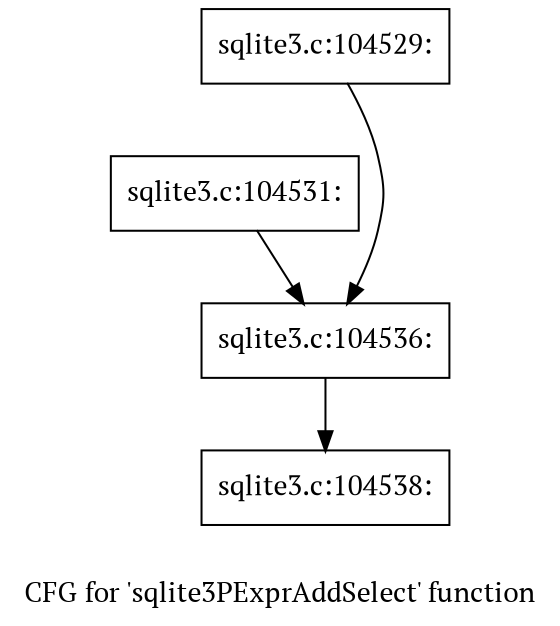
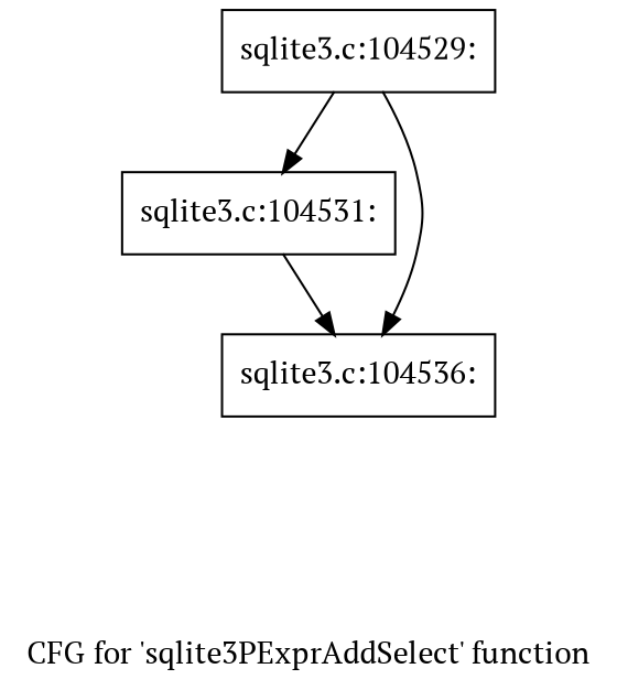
  digraph {
    fontname="PT Serif"
    label="CFG for 'sqlite3PExprAddSelect' function"
    node [fontname="PT Serif" shape=record]
    edge [fontname="PT Serif"]
    n1 [label="{sqlite3.c:104529:}"]
    n2 [label="{sqlite3.c:104531:}"]
    n3 [label="{sqlite3.c:104536:}"]
-   n4 [label="{sqlite3.c:104538:}"]
+   n1 -> n2
    n1 -> n3
    n2 -> n3
-   n3 -> n4
  }
